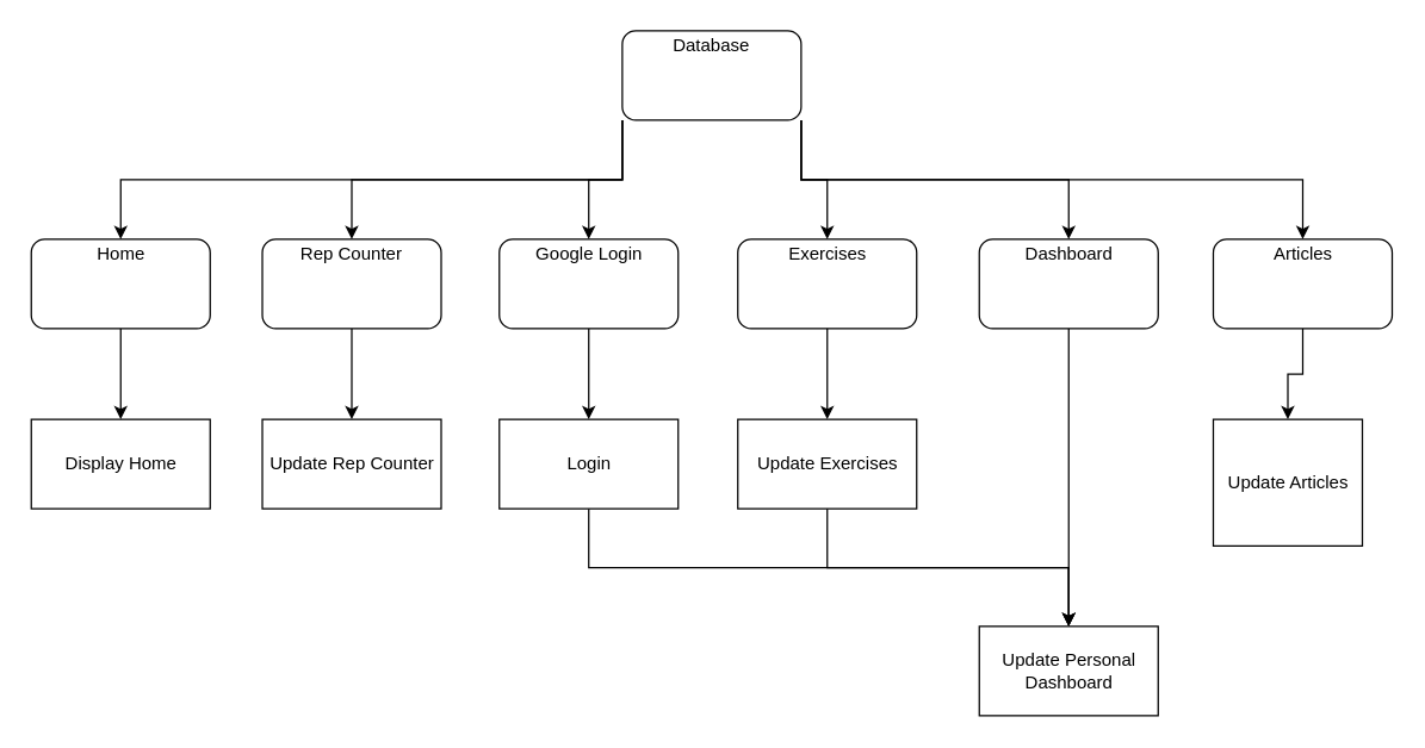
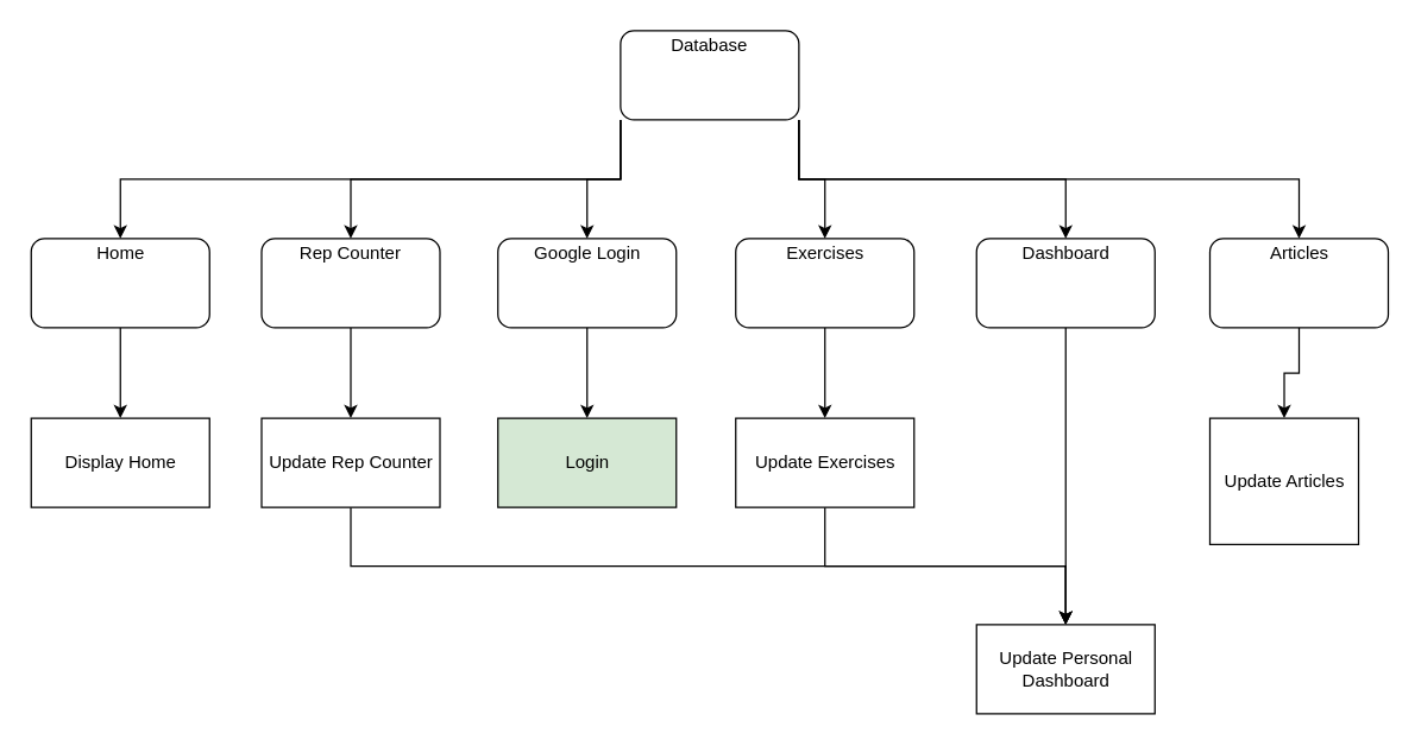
  <mxCell id="0" />
  <mxCell id="1" parent="0" />
  <mxCell id="2" style="edgeStyle=orthogonalEdgeStyle;rounded=0;orthogonalLoop=1;jettySize=auto;html=1;exitX=0.5;exitY=1;exitDx=0;exitDy=0;strokeColor=#000000;" edge="1" parent="1" source="3" target="36"><mxGeometry relative="1" as="geometry" /></mxCell>
  <mxCell id="3" value="" style="rounded=1;whiteSpace=wrap;html=1;" vertex="1" parent="1"><mxGeometry x="20.5" y="160" width="120" height="60" as="geometry" /></mxCell>
  <mxCell id="4" value="Home" style="text;html=1;strokeColor=none;fillColor=none;align=center;verticalAlign=middle;whiteSpace=wrap;rounded=0;" vertex="1" parent="1"><mxGeometry x="60.5" y="160" width="40" height="20" as="geometry" /></mxCell>
  <mxCell id="5" style="edgeStyle=orthogonalEdgeStyle;rounded=0;orthogonalLoop=1;jettySize=auto;html=1;exitX=0.5;exitY=1;exitDx=0;exitDy=0;strokeColor=#000000;" edge="1" parent="1" source="6" target="33"><mxGeometry relative="1" as="geometry" /></mxCell>
  <mxCell id="6" value="" style="rounded=1;whiteSpace=wrap;html=1;" vertex="1" parent="1"><mxGeometry x="494.5" y="160" width="120" height="60" as="geometry" /></mxCell>
  <mxCell id="7" value="Exercises" style="text;html=1;strokeColor=none;fillColor=none;align=center;verticalAlign=middle;whiteSpace=wrap;rounded=0;" vertex="1" parent="1"><mxGeometry x="534.5" y="160" width="40" height="20" as="geometry" /></mxCell>
  <mxCell id="8" style="edgeStyle=orthogonalEdgeStyle;rounded=0;orthogonalLoop=1;jettySize=auto;html=1;exitX=0.5;exitY=1;exitDx=0;exitDy=0;strokeColor=#000000;" edge="1" parent="1" source="9" target="31"><mxGeometry relative="1" as="geometry" /></mxCell>
  <mxCell id="9" value="" style="rounded=1;whiteSpace=wrap;html=1;" vertex="1" parent="1"><mxGeometry x="175.5" y="160" width="120" height="60" as="geometry" /></mxCell>
  <mxCell id="10" value="Rep Counter" style="text;html=1;strokeColor=none;fillColor=none;align=center;verticalAlign=middle;whiteSpace=wrap;rounded=0;" vertex="1" parent="1"><mxGeometry x="200" y="160" width="71" height="20" as="geometry" /></mxCell>
  <mxCell id="11" style="edgeStyle=orthogonalEdgeStyle;rounded=0;orthogonalLoop=1;jettySize=auto;html=1;exitX=0.5;exitY=1;exitDx=0;exitDy=0;strokeColor=#000000;" edge="1" parent="1" source="12" target="34"><mxGeometry relative="1" as="geometry" /></mxCell>
  <mxCell id="12" value="" style="rounded=1;whiteSpace=wrap;html=1;" vertex="1" parent="1"><mxGeometry x="656.5" y="160" width="120" height="60" as="geometry" /></mxCell>
  <mxCell id="13" value="Dashboard" style="text;html=1;strokeColor=none;fillColor=none;align=center;verticalAlign=middle;whiteSpace=wrap;rounded=0;" vertex="1" parent="1"><mxGeometry x="696.5" y="160" width="40" height="20" as="geometry" /></mxCell>
  <mxCell id="14" style="edgeStyle=orthogonalEdgeStyle;rounded=0;orthogonalLoop=1;jettySize=auto;html=1;exitX=0.5;exitY=1;exitDx=0;exitDy=0;strokeColor=#000000;" edge="1" parent="1" source="15" target="29"><mxGeometry relative="1" as="geometry" /></mxCell>
  <mxCell id="15" value="" style="rounded=1;whiteSpace=wrap;html=1;" vertex="1" parent="1"><mxGeometry x="334.5" y="160" width="120" height="60" as="geometry" /></mxCell>
  <mxCell id="16" value="Google Login" style="text;html=1;strokeColor=none;fillColor=none;align=center;verticalAlign=middle;whiteSpace=wrap;rounded=0;" vertex="1" parent="1"><mxGeometry x="352.5" y="160" width="84" height="20" as="geometry" /></mxCell>
  <mxCell id="17" style="edgeStyle=orthogonalEdgeStyle;rounded=0;orthogonalLoop=1;jettySize=auto;html=1;exitX=0;exitY=1;exitDx=0;exitDy=0;strokeColor=#000000;" edge="1" parent="1" source="23" target="3"><mxGeometry relative="1" as="geometry" /></mxCell>
  <mxCell id="18" style="edgeStyle=orthogonalEdgeStyle;rounded=0;orthogonalLoop=1;jettySize=auto;html=1;exitX=0;exitY=1;exitDx=0;exitDy=0;strokeColor=#000000;" edge="1" parent="1" source="23" target="9"><mxGeometry relative="1" as="geometry" /></mxCell>
  <mxCell id="19" style="edgeStyle=orthogonalEdgeStyle;rounded=0;orthogonalLoop=1;jettySize=auto;html=1;exitX=0;exitY=1;exitDx=0;exitDy=0;strokeColor=#000000;" edge="1" parent="1" source="23" target="15"><mxGeometry relative="1" as="geometry" /></mxCell>
  <mxCell id="20" style="edgeStyle=orthogonalEdgeStyle;rounded=0;orthogonalLoop=1;jettySize=auto;html=1;exitX=1;exitY=1;exitDx=0;exitDy=0;strokeColor=#000000;" edge="1" parent="1" source="23" target="26"><mxGeometry relative="1" as="geometry" /></mxCell>
  <mxCell id="21" style="edgeStyle=orthogonalEdgeStyle;rounded=0;orthogonalLoop=1;jettySize=auto;html=1;exitX=1;exitY=1;exitDx=0;exitDy=0;strokeColor=#000000;" edge="1" parent="1" source="23" target="12"><mxGeometry relative="1" as="geometry" /></mxCell>
  <mxCell id="22" style="edgeStyle=orthogonalEdgeStyle;rounded=0;orthogonalLoop=1;jettySize=auto;html=1;exitX=1;exitY=1;exitDx=0;exitDy=0;strokeColor=#000000;" edge="1" parent="1" source="23" target="6"><mxGeometry relative="1" as="geometry" /></mxCell>
  <mxCell id="23" value="" style="rounded=1;whiteSpace=wrap;html=1;" vertex="1" parent="1"><mxGeometry x="417" y="20" width="120" height="60" as="geometry" /></mxCell>
  <mxCell id="24" value="Database" style="text;html=1;strokeColor=none;fillColor=none;align=center;verticalAlign=middle;whiteSpace=wrap;rounded=0;" vertex="1" parent="1"><mxGeometry x="457" y="20" width="40" height="20" as="geometry" /></mxCell>
  <mxCell id="25" style="edgeStyle=orthogonalEdgeStyle;rounded=0;orthogonalLoop=1;jettySize=auto;html=1;exitX=0.5;exitY=1;exitDx=0;exitDy=0;strokeColor=#000000;" edge="1" parent="1" source="26" target="35"><mxGeometry relative="1" as="geometry" /></mxCell>
  <mxCell id="26" value="" style="rounded=1;whiteSpace=wrap;html=1;" vertex="1" parent="1"><mxGeometry x="813.5" y="160" width="120" height="60" as="geometry" /></mxCell>
  <mxCell id="27" value="Articles" style="text;html=1;strokeColor=none;fillColor=none;align=center;verticalAlign=middle;whiteSpace=wrap;rounded=0;" vertex="1" parent="1"><mxGeometry x="853.5" y="160" width="40" height="20" as="geometry" /></mxCell>
- <mxCell id="28" style="edgeStyle=orthogonalEdgeStyle;rounded=0;orthogonalLoop=1;jettySize=auto;html=1;exitX=0.5;exitY=1;exitDx=0;exitDy=0;strokeColor=#000000;" edge="1" parent="1" source="29" target="34"><mxGeometry relative="1" as="geometry" /></mxCell>
- <mxCell id="29" value="Login" style="rounded=0;whiteSpace=wrap;html=1;" vertex="1" parent="1"><mxGeometry x="334.5" y="281" width="120" height="60" as="geometry" /></mxCell>
+ <mxCell id="29" value="Login" style="rounded=0;whiteSpace=wrap;html=1;fillColor=#d5e8d4;" vertex="1" parent="1"><mxGeometry x="334.5" y="281" width="120" height="60" as="geometry" /></mxCell>
+ <mxCell id="30" style="edgeStyle=orthogonalEdgeStyle;rounded=0;orthogonalLoop=1;jettySize=auto;html=1;exitX=0.5;exitY=1;exitDx=0;exitDy=0;strokeColor=#000000;" edge="1" parent="1" source="31" target="34"><mxGeometry relative="1" as="geometry" /></mxCell>
  <mxCell id="31" value="Update Rep Counter" style="rounded=0;whiteSpace=wrap;html=1;" vertex="1" parent="1"><mxGeometry x="175.5" y="281" width="120" height="60" as="geometry" /></mxCell>
  <mxCell id="32" style="edgeStyle=orthogonalEdgeStyle;rounded=0;orthogonalLoop=1;jettySize=auto;html=1;exitX=0.5;exitY=1;exitDx=0;exitDy=0;strokeColor=#000000;" edge="1" parent="1" source="33" target="34"><mxGeometry relative="1" as="geometry" /></mxCell>
  <mxCell id="33" value="Update Exercises" style="rounded=0;whiteSpace=wrap;html=1;" vertex="1" parent="1"><mxGeometry x="494.5" y="281" width="120" height="60" as="geometry" /></mxCell>
  <mxCell id="34" value="Update Personal Dashboard" style="rounded=0;whiteSpace=wrap;html=1;" vertex="1" parent="1"><mxGeometry x="656.5" y="420" width="120" height="60" as="geometry" /></mxCell>
  <mxCell id="35" value="Update Articles" style="rounded=0;whiteSpace=wrap;html=1;" vertex="1" parent="1"><mxGeometry x="813.5" y="281" width="100" height="85" as="geometry" /></mxCell>
  <mxCell id="36" value="Display Home" style="rounded=0;whiteSpace=wrap;html=1;" vertex="1" parent="1"><mxGeometry x="20.5" y="281" width="120" height="60" as="geometry" /></mxCell>
